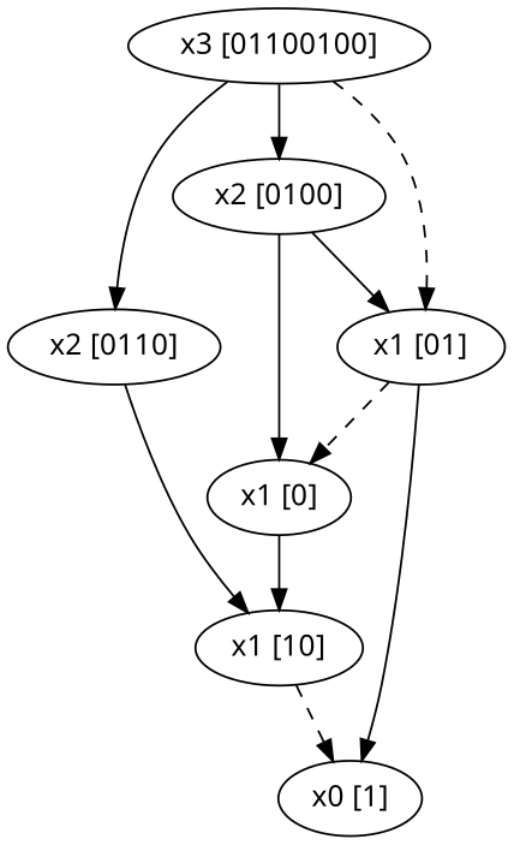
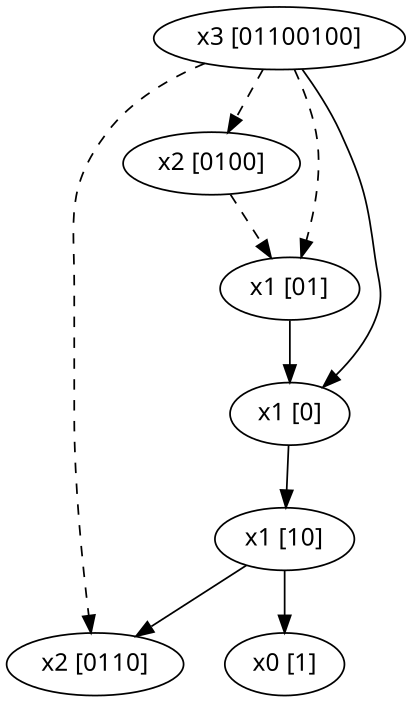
  digraph {
    fontname="Noto Sans"
    node [fontname="Noto Sans"]
    edge [fontname="Noto Sans"]
    n1 [label="x3 [01100100]"]
    n2 [label="x2 [0110]"]
    n3 [label="x2 [0100]"]
    n4 [label="x1 [01]"]
    n5 [label="x1 [10]"]
    n6 [label="x1 [0]"]
    n7 [label="x0 [1]"]
-   n1 -> n2 [style=solid]
-   n1 -> n3
+   n1 -> n2 [style=dashed]
+   n1 -> n3 [style=dashed]
    n1 -> n4 [style=dashed]
-   n2 -> n5
-   n3 -> n4 [style=solid]
-   n3 -> n6
-   n4 -> n6 [style=dashed]
-   n4 -> n7
-   n5 -> n7 [style=dashed]
+   n5 -> n2
+   n3 -> n4 [style=dashed]
+   n1 -> n6
+   n4 -> n6 [style=solid]
+   n5 -> n7 [style=solid]
    n6 -> n5
  }
